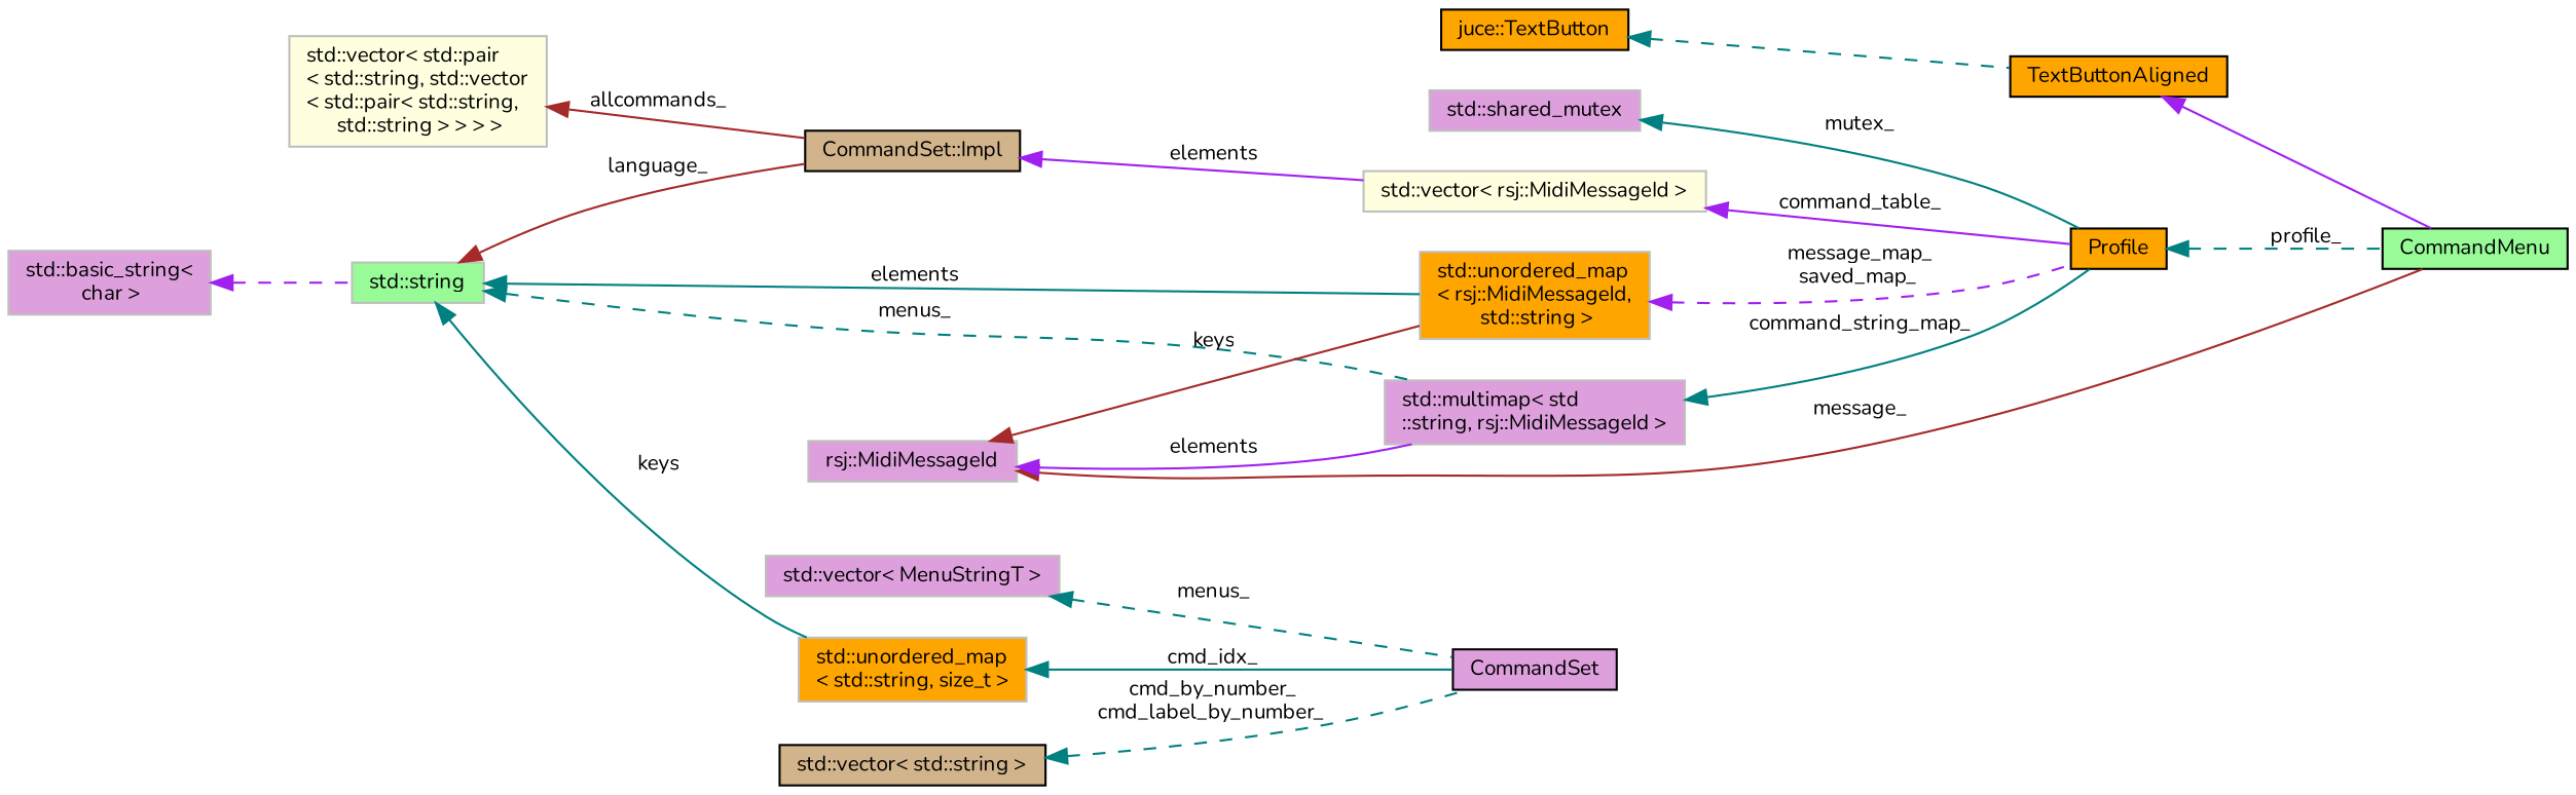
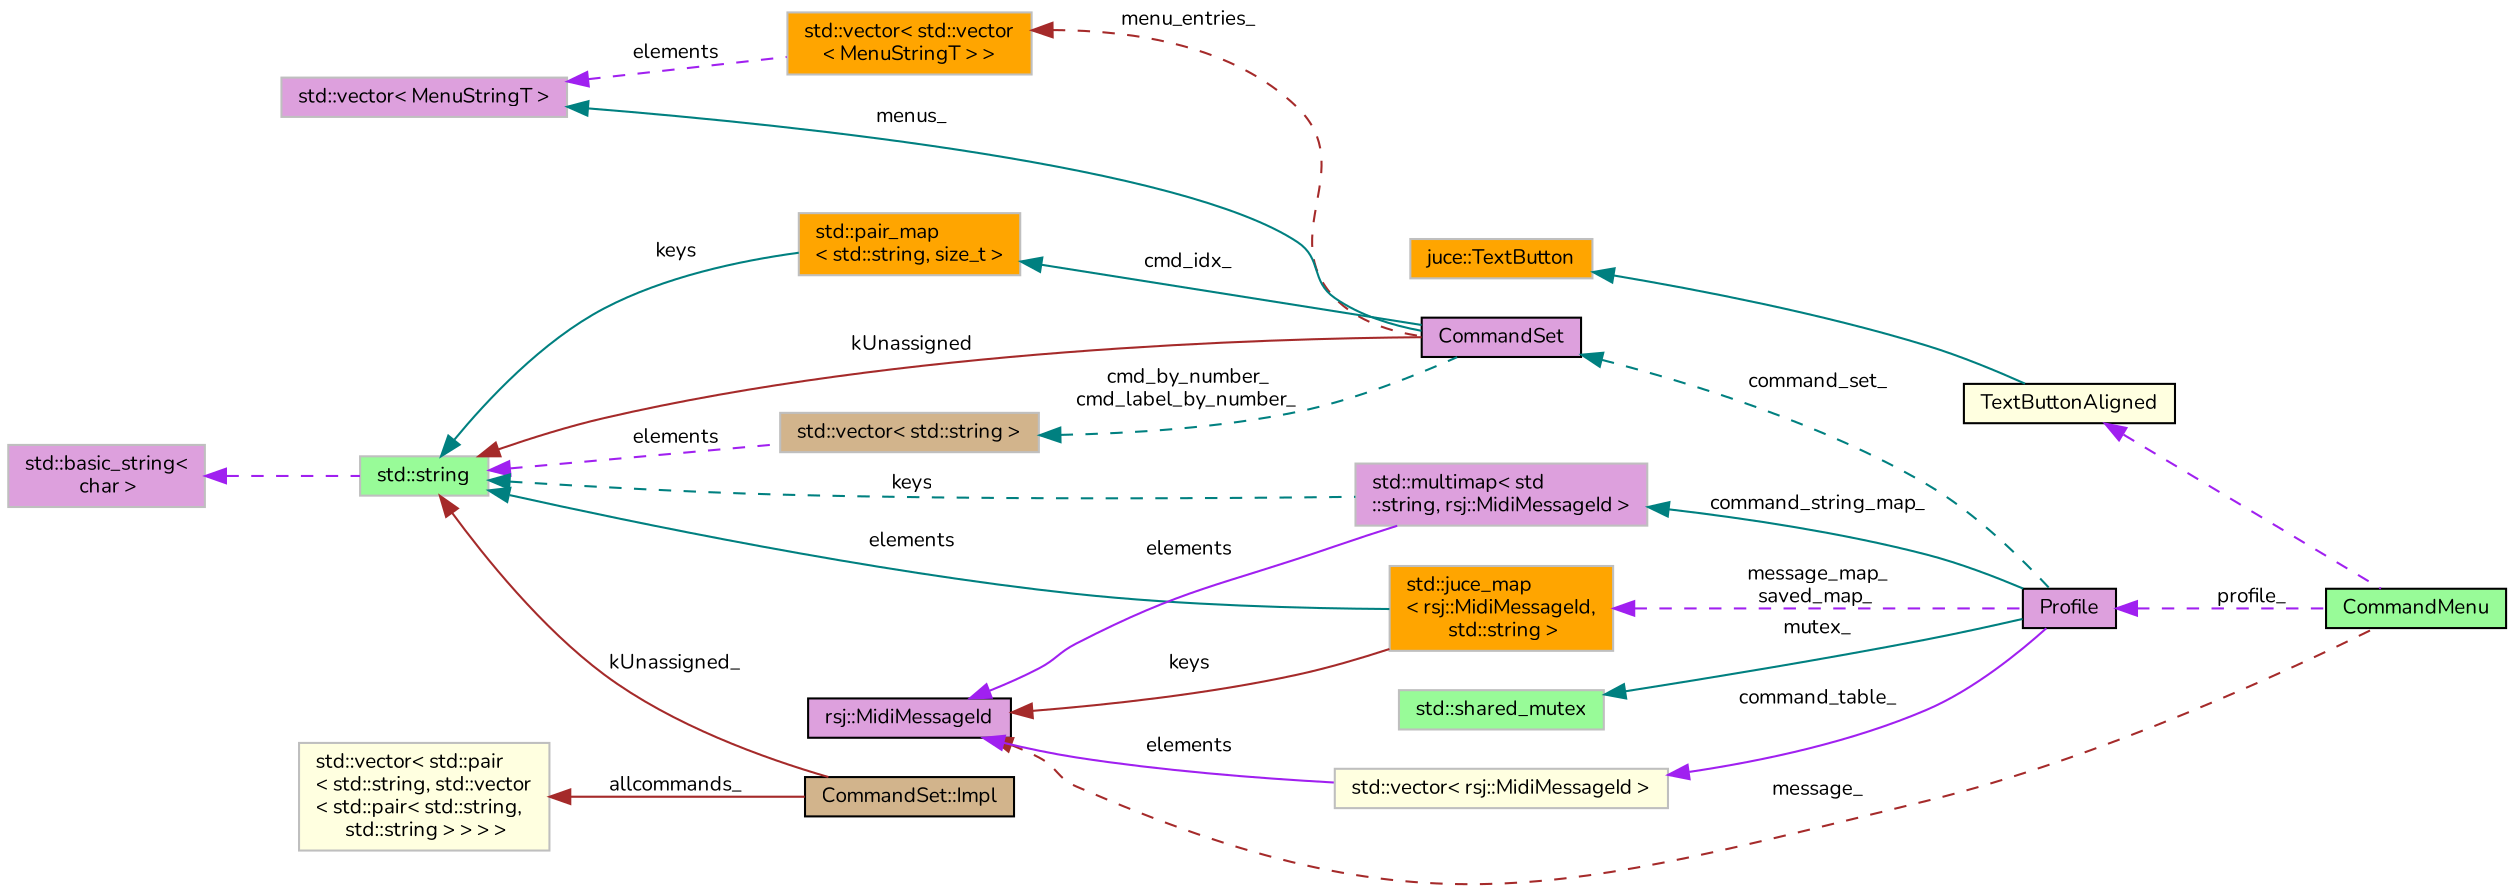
  digraph {
    fontname=Nunito
    rankdir=LR
    node [color=grey75 fillcolor=plum fontname=Nunito fontsize=10 shape=record style=filled]
    edge [color=teal dir=back fontname=Nunito fontsize=10 labelfontname=Helvetica labelfontsize=10 style=solid]
    n1 [color=black fillcolor=palegreen fontcolor=black height=0.2 label=CommandMenu width=0.4]
-   n2 [color=black fillcolor=orange height=0.2 label=TextButtonAligned width=0.4]
-   n3 [color=black fillcolor=orange height=0.2 label="juce::TextButton" width=0.4]
+   n2 [color=black fillcolor=lightyellow height=0.2 label=TextButtonAligned width=0.4]
+   n3 [fillcolor=orange height=0.2 label="juce::TextButton" width=0.4]
    n4 [color=black height=0.2 label=CommandSet width=0.4]
-   n5 [color=black fillcolor=orange height=0.2 label=Profile width=0.4]
+   n5 [color=black height=0.2 label=Profile width=0.4]
+   n6 [fillcolor=orange height=0.2 label="std::vector\< std::vector\l\< MenuStringT \> \>" width=0.4]
    n7 [height=0.2 label="std::vector\< MenuStringT \>" width=0.4]
-   n8 [fillcolor=orange height=0.2 label="std::unordered_map\l\< std::string, size_t \>" width=0.4]
+   n8 [fillcolor=orange height=0.2 label="std::pair_map\l\< std::string, size_t \>" width=0.4]
    n9 [fillcolor=palegreen height=0.2 label="std::string" width=0.4]
    n10 [color=black fillcolor=tan height=0.2 label="CommandSet::Impl" width=0.4]
-   n11 [color=black fillcolor=tan height=0.2 label="std::vector\< std::string \>" width=0.4]
+   n11 [fillcolor=tan height=0.2 label="std::vector\< std::string \>" width=0.4]
    n12 [height=0.2 label="std::multimap\< std\l::string, rsj::MidiMessageId \>" width=0.4]
-   n13 [fillcolor=orange height=0.2 label="std::unordered_map\l\< rsj::MidiMessageId,\l std::string \>" width=0.4]
+   n13 [fillcolor=orange height=0.2 label="std::juce_map\l\< rsj::MidiMessageId,\l std::string \>" width=0.4]
    n14 [height=0.2 label="std::basic_string\<\l char \>" width=0.4]
    n15 [fillcolor=lightyellow height=0.2 label="std::vector\< std::pair\l\< std::string, std::vector\l\< std::pair\< std::string,\l std::string \> \> \> \>" width=0.4]
-   n16 [height=0.2 label="std::shared_mutex" width=0.4]
+   n16 [fillcolor=palegreen height=0.2 label="std::shared_mutex" width=0.4]
    n17 [fillcolor=lightyellow height=0.2 label="std::vector\< rsj::MidiMessageId \>" width=0.4]
-   n18 [height=0.2 label="rsj::MidiMessageId" width=0.4]
-   n2 -> n1 [color=purple]
-   n3 -> n2 [style=dashed]
-   n5 -> n1 [label=" profile_" style=dashed]
-   n7 -> n4 [label=" menus_" style=dashed]
+   n18 [color=black height=0.2 label="rsj::MidiMessageId" width=0.4]
+   n2 -> n1 [color=purple style=dashed]
+   n3 -> n2
+   n4 -> n5 [label=" command_set_" style=dashed]
+   n5 -> n1 [color=purple label=" profile_" style=dashed]
+   n6 -> n4 [color=brown label=" menu_entries_" style=dashed]
+   n7 -> n4 [label=" menus_"]
+   n7 -> n6 [color=purple label=" elements" style=dashed]
    n8 -> n4 [label=" cmd_idx_"]
+   n9 -> n4 [color=brown label=" kUnassigned"]
    n9 -> n8 [label=" keys"]
-   n9 -> n10 [color=brown label=" language_"]
-   n9 -> n12 [label=" menus_" style=dashed]
+   n9 -> n10 [color=brown label=" kUnassigned_"]
+   n9 -> n11 [color=purple label=" elements" style=dashed]
+   n9 -> n12 [label=" keys" style=dashed]
    n9 -> n13 [label=" elements"]
    n11 -> n4 [label=" cmd_by_number_\ncmd_label_by_number_" style=dashed]
    n12 -> n5 [label=" command_string_map_"]
    n13 -> n5 [color=purple label=" message_map_\nsaved_map_" style=dashed]
    n14 -> n9 [color=purple style=dashed]
    n15 -> n10 [color=brown label=" allcommands_"]
    n16 -> n5 [label=" mutex_"]
    n17 -> n5 [color=purple label=" command_table_"]
-   n18 -> n1 [color=brown label=" message_"]
+   n18 -> n1 [color=brown label=" message_" style=dashed]
    n18 -> n12 [color=purple label=" elements"]
    n18 -> n13 [color=brown label=" keys"]
-   n10 -> n17 [color=purple label=" elements"]
+   n18 -> n17 [color=purple label=" elements"]
  }
